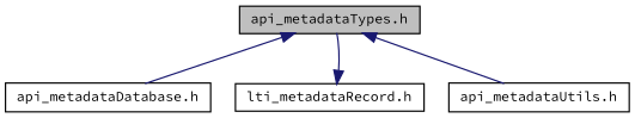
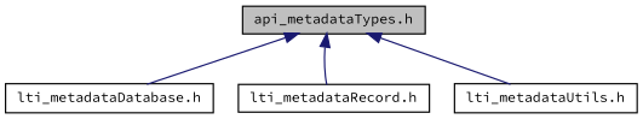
  digraph {
    fontname="Source Code Pro"
    node [color=black fontname="Source Code Pro" fontsize=10 shape=record]
    edge [color=midnightblue dir=back fontname="Source Code Pro" fontsize=10 labelfontname=Helvetica labelfontsize=10 style=solid]
    n1 [fillcolor=grey75 fontcolor=black height=0.2 label="api_metadataTypes.h" style=filled width=0.4]
-   n2 [height=0.2 label="api_metadataDatabase.h" width=0.4]
+   n2 [height=0.2 label="lti_metadataDatabase.h" width=0.4]
    n3 [height=0.2 label="lti_metadataRecord.h" width=0.4]
-   n4 [height=0.2 label="api_metadataUtils.h" width=0.4]
+   n4 [height=0.2 label="lti_metadataUtils.h" width=0.4]
    n1 -> n2
-   n3 -> n1
+   n1 -> n3
    n1 -> n4
  }
